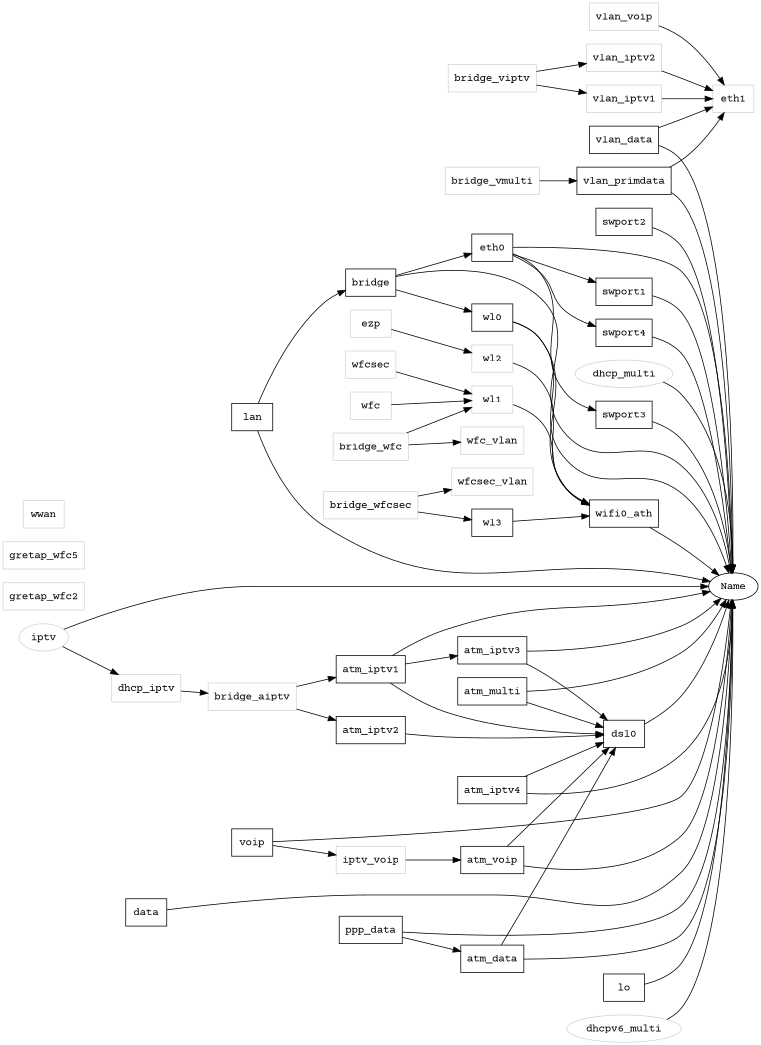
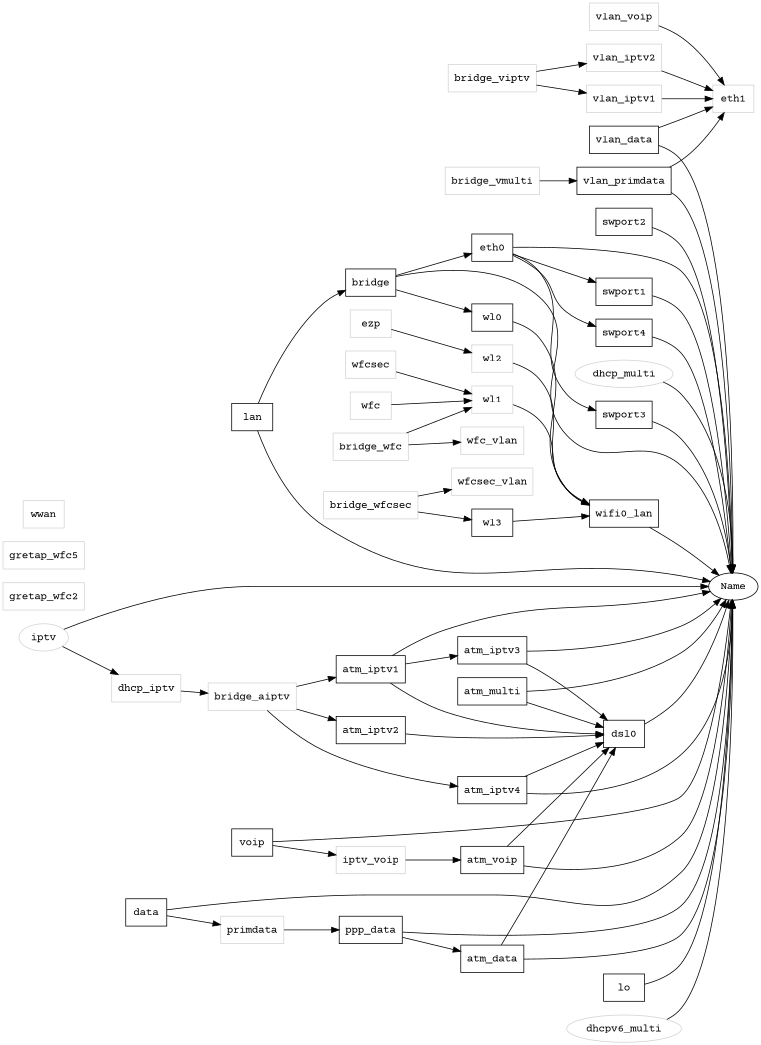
  digraph {
    fontname="Courier Prime"
    rankdir=LR
    node [color=lightgrey fontname="Courier Prime" shape=box]
    edge [fontname="Courier Prime"]
    vlan_iptv2
    eth1
-   wifi0_ath [color=""]
+   wifi0_ath [label=wifi0_lan color=""]
    Name [color="" shape=""]
    atm_iptv2 [color=""]
    dsl0 [color=""]
    iptv [shape=ellipse]
    dhcp_iptv
    bridge_aiptv
    lan [color=""]
    bridge [color=""]
    wl0 [color=""]
    eth0 [color=""]
    atm_iptv4 [color=""]
    atm_iptv1 [color=""]
    atm_iptv3 [color=""]
    vlan_iptv1
    bridge_viptv
    swport1 [color=""]
    swport4 [color=""]
    swport3 [color=""]
    n22 [label=iptv_voip]
    atm_voip [color=""]
    data [color=""]
+   primdata
    ppp_data [color=""]
    lo [color=""]
    dhcpv6_multi [shape=ellipse]
    gretap_wfc2
    swport2 [color=""]
    wl2
    wl3 [color=black]
    n33 [label=gretap_wfc5]
    ezp
    vlan_data [color=""]
    wfc
    wl1
    n38 [label=vlan_primdata color=""]
    atm_data [color=""]
    bridge_vmulti
    bridge_wfcsec
    wfcsec_vlan
    wfcsec
    vlan_voip
    atm_multi [color=""]
    voip [color=""]
    bridge_wfc
    wfc_vlan
    wwan
    dhcp_multi [shape=ellipse]
    vlan_iptv2 -> eth1
    wifi0_ath -> Name
    atm_iptv2 -> dsl0
    dsl0 -> Name
    iptv -> Name
    iptv -> dhcp_iptv
    dhcp_iptv -> bridge_aiptv
    bridge_aiptv -> atm_iptv2
+   bridge_aiptv -> atm_iptv4
    bridge_aiptv -> atm_iptv1
    lan -> Name
    lan -> bridge
    bridge -> Name
    bridge -> wl0
    bridge -> eth0
    wl0 -> wifi0_ath
-   wl0 -> Name
    eth0 -> Name
    eth0 -> swport1
    eth0 -> swport4
    eth0 -> swport3
    atm_iptv4 -> Name
    atm_iptv4 -> dsl0
    atm_iptv1 -> Name
    atm_iptv1 -> dsl0
    atm_iptv1 -> atm_iptv3
    atm_iptv3 -> Name
    atm_iptv3 -> dsl0
    vlan_iptv1 -> eth1
    bridge_viptv -> vlan_iptv2
    bridge_viptv -> vlan_iptv1
    swport1 -> Name
    swport4 -> Name
    swport3 -> Name
    n22 -> atm_voip
    atm_voip -> Name
    atm_voip -> dsl0
    data -> Name
+   data -> primdata
+   primdata -> ppp_data
    ppp_data -> Name
    ppp_data -> atm_data
    lo -> Name
    dhcpv6_multi -> Name
    swport2 -> Name
    wl2 -> wifi0_ath
    wl3 -> wifi0_ath
    ezp -> wl2
    vlan_data -> eth1
    vlan_data -> Name
    wfc -> wl1
    wl1 -> wifi0_ath
    n38 -> eth1
    n38 -> Name
    atm_data -> Name
    atm_data -> dsl0
    bridge_vmulti -> n38
    bridge_wfcsec -> wl3
    bridge_wfcsec -> wfcsec_vlan
    wfcsec -> wl1
    vlan_voip -> eth1
    atm_multi -> Name
    atm_multi -> dsl0
    voip -> Name
    voip -> n22
    bridge_wfc -> wl1
    bridge_wfc -> wfc_vlan
    dhcp_multi -> Name
  }
